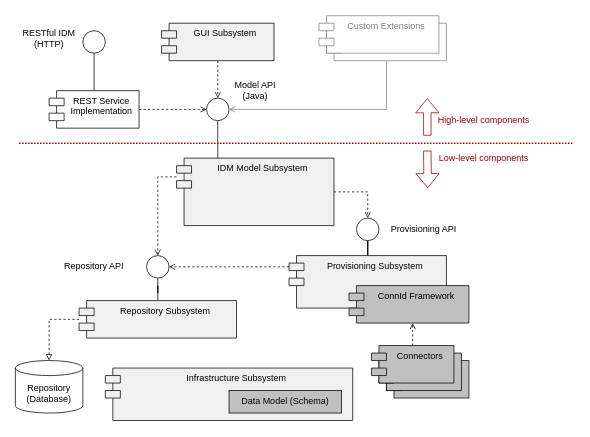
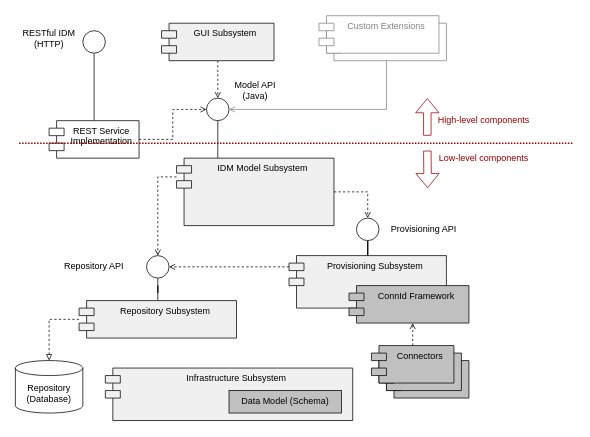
  <mxCell id="0" />
  <mxCell id="1" parent="0" />
  <mxCell id="2" style="edgeStyle=orthogonalEdgeStyle;rounded=0;orthogonalLoop=1;jettySize=auto;html=1;endArrow=open;endFill=0;dashed=1;" edge="1" parent="1" source="3" target="8"><mxGeometry relative="1" as="geometry" /></mxCell>
  <mxCell id="3" value="GUI Subsystem" style="shape=module;align=left;spacingLeft=20;align=center;verticalAlign=top;fillColor=#f0f0f0;strokeColor=#000000;" vertex="1" parent="1"><mxGeometry x="215" y="30" width="150" height="50" as="geometry" /></mxCell>
  <mxCell id="4" style="edgeStyle=orthogonalEdgeStyle;rounded=0;orthogonalLoop=1;jettySize=auto;html=1;entryX=0.5;entryY=1;entryDx=0;entryDy=0;endArrow=none;endFill=0;" edge="1" parent="1" source="7" target="8"><mxGeometry relative="1" as="geometry"><Array as="points"><mxPoint x="290" y="180" /><mxPoint x="290" y="180" /></Array></mxGeometry></mxCell>
  <mxCell id="5" style="edgeStyle=orthogonalEdgeStyle;rounded=0;orthogonalLoop=1;jettySize=auto;html=1;dashed=1;endArrow=open;endFill=0;strokeColor=#000000;strokeWidth=1;" edge="1" parent="1" source="7" target="19"><mxGeometry relative="1" as="geometry"><Array as="points"><mxPoint x="490" y="255" /></Array></mxGeometry></mxCell>
  <mxCell id="6" style="edgeStyle=orthogonalEdgeStyle;rounded=0;orthogonalLoop=1;jettySize=auto;html=1;dashed=1;endArrow=open;endFill=0;strokeColor=#000000;strokeWidth=1;" edge="1" parent="1" source="7" target="29"><mxGeometry relative="1" as="geometry"><Array as="points"><mxPoint x="210" y="235" /></Array></mxGeometry></mxCell>
  <mxCell id="7" value="IDM Model Subsystem" style="shape=module;align=left;spacingLeft=20;align=center;verticalAlign=top;fillColor=#f0f0f0;strokeColor=#000000;" vertex="1" parent="1"><mxGeometry x="235" y="210" width="210" height="90" as="geometry" /></mxCell>
  <mxCell id="8" value="" style="ellipse;whiteSpace=wrap;html=1;aspect=fixed;" vertex="1" parent="1"><mxGeometry x="275" y="130" width="30" height="30" as="geometry" /></mxCell>
  <mxCell id="9" value="Model API&lt;br&gt;(Java)" style="text;html=1;strokeColor=none;fillColor=none;align=center;verticalAlign=middle;whiteSpace=wrap;rounded=0;" vertex="1" parent="1"><mxGeometry x="300" y="110" width="80" height="20" as="geometry" /></mxCell>
  <mxCell id="10" style="edgeStyle=orthogonalEdgeStyle;rounded=0;orthogonalLoop=1;jettySize=auto;html=1;dashed=1;endArrow=open;endFill=0;" edge="1" parent="1" source="12" target="8"><mxGeometry relative="1" as="geometry" /></mxCell>
  <mxCell id="11" style="edgeStyle=orthogonalEdgeStyle;rounded=0;orthogonalLoop=1;jettySize=auto;html=1;entryX=0.5;entryY=1;entryDx=0;entryDy=0;endArrow=none;endFill=0;" edge="1" parent="1" source="12" target="13"><mxGeometry relative="1" as="geometry" /></mxCell>
- <mxCell id="12" value="REST Service&#10;Implementation" style="shape=module;align=left;spacingLeft=20;align=center;verticalAlign=top;" vertex="1" parent="1"><mxGeometry x="65" y="120" width="120" height="50" as="geometry" /></mxCell>
+ <mxCell id="12" value="REST Service&#10;Implementation" style="shape=module;align=left;spacingLeft=20;align=center;verticalAlign=top;" vertex="1" parent="1"><mxGeometry x="65" y="160" width="120" height="50" as="geometry" /></mxCell>
  <mxCell id="13" value="" style="ellipse;whiteSpace=wrap;html=1;aspect=fixed;" vertex="1" parent="1"><mxGeometry x="110" y="40" width="30" height="30" as="geometry" /></mxCell>
  <mxCell id="14" value="RESTful IDM&lt;br&gt;(HTTP)" style="text;html=1;strokeColor=none;fillColor=none;align=center;verticalAlign=middle;whiteSpace=wrap;rounded=0;" vertex="1" parent="1"><mxGeometry x="25" y="40" width="80" height="20" as="geometry" /></mxCell>
  <mxCell id="15" value="" style="endArrow=none;html=1;strokeWidth=2;dashed=1;dashPattern=1 1;strokeColor=#990000;" edge="1" parent="1"><mxGeometry width="50" height="50" relative="1" as="geometry"><mxPoint x="25" y="190" as="sourcePoint" /><mxPoint x="765" y="190" as="targetPoint" /><Array as="points"><mxPoint x="395" y="190" /></Array></mxGeometry></mxCell>
  <mxCell id="16" style="edgeStyle=orthogonalEdgeStyle;rounded=0;orthogonalLoop=1;jettySize=auto;html=1;entryX=0.5;entryY=1;entryDx=0;entryDy=0;endArrow=none;endFill=0;strokeWidth=1;" edge="1" parent="1" source="18" target="19"><mxGeometry relative="1" as="geometry" /></mxCell>
  <mxCell id="17" style="edgeStyle=orthogonalEdgeStyle;rounded=0;orthogonalLoop=1;jettySize=auto;html=1;dashed=1;endArrow=open;endFill=0;strokeColor=#000000;strokeWidth=1;" edge="1" parent="1" source="18" target="29"><mxGeometry relative="1" as="geometry"><Array as="points"><mxPoint x="355" y="355" /><mxPoint x="355" y="355" /></Array></mxGeometry></mxCell>
  <mxCell id="18" value="Provisioning Subsystem" style="shape=module;align=left;spacingLeft=20;align=center;verticalAlign=top;fillColor=#f0f0f0;strokeColor=#000000;" vertex="1" parent="1"><mxGeometry x="385" y="340" width="210" height="70" as="geometry" /></mxCell>
  <mxCell id="19" value="" style="ellipse;whiteSpace=wrap;html=1;aspect=fixed;" vertex="1" parent="1"><mxGeometry x="475" y="290" width="30" height="30" as="geometry" /></mxCell>
  <mxCell id="20" value="Provisioning API" style="text;html=1;strokeColor=none;fillColor=none;align=center;verticalAlign=middle;whiteSpace=wrap;rounded=0;" vertex="1" parent="1"><mxGeometry x="515" y="295" width="100" height="20" as="geometry" /></mxCell>
  <mxCell id="21" value="ConnId Framework" style="shape=module;align=left;spacingLeft=20;align=center;verticalAlign=top;fillColor=#c0c0c0;strokeColor=#000000;" vertex="1" parent="1"><mxGeometry x="465" y="380" width="160" height="50" as="geometry" /></mxCell>
  <mxCell id="22" value="Connectors" style="shape=module;align=left;spacingLeft=20;align=center;verticalAlign=top;fillColor=#c0c0c0;strokeColor=#000000;" vertex="1" parent="1"><mxGeometry x="515" y="480" width="110" height="50" as="geometry" /></mxCell>
  <mxCell id="23" value="Connectors" style="shape=module;align=left;spacingLeft=20;align=center;verticalAlign=top;fillColor=#c0c0c0;strokeColor=#000000;" vertex="1" parent="1"><mxGeometry x="505" y="470" width="110" height="50" as="geometry" /></mxCell>
  <mxCell id="24" style="edgeStyle=orthogonalEdgeStyle;rounded=0;orthogonalLoop=1;jettySize=auto;html=1;endArrow=open;endFill=0;strokeColor=#000000;strokeWidth=1;dashed=1;" edge="1" parent="1" source="25" target="21"><mxGeometry relative="1" as="geometry"><Array as="points"><mxPoint x="545" y="470" /></Array></mxGeometry></mxCell>
  <mxCell id="25" value="Connectors" style="shape=module;align=left;spacingLeft=20;align=center;verticalAlign=top;fillColor=#c0c0c0;strokeColor=#000000;" vertex="1" parent="1"><mxGeometry x="495" y="460" width="110" height="50" as="geometry" /></mxCell>
  <mxCell id="26" style="edgeStyle=orthogonalEdgeStyle;rounded=0;orthogonalLoop=1;jettySize=auto;html=1;endArrow=none;endFill=0;strokeColor=#000000;strokeWidth=1;" edge="1" parent="1" source="28" target="29"><mxGeometry relative="1" as="geometry" /></mxCell>
  <mxCell id="27" style="edgeStyle=orthogonalEdgeStyle;rounded=0;orthogonalLoop=1;jettySize=auto;html=1;endArrow=block;endFill=0;strokeColor=#000000;strokeWidth=1;dashed=1;" edge="1" parent="1" source="28" target="31"><mxGeometry relative="1" as="geometry"><Array as="points"><mxPoint x="65" y="425" /></Array></mxGeometry></mxCell>
  <mxCell id="28" value="Repository Subsystem" style="shape=module;align=left;spacingLeft=20;align=center;verticalAlign=top;fillColor=#f0f0f0;strokeColor=#000000;" vertex="1" parent="1"><mxGeometry x="105" y="400" width="210" height="50" as="geometry" /></mxCell>
  <mxCell id="29" value="" style="ellipse;whiteSpace=wrap;html=1;aspect=fixed;" vertex="1" parent="1"><mxGeometry x="195" y="340" width="30" height="30" as="geometry" /></mxCell>
  <mxCell id="30" value="Repository API" style="text;html=1;strokeColor=none;fillColor=none;align=center;verticalAlign=middle;whiteSpace=wrap;rounded=0;" vertex="1" parent="1"><mxGeometry x="75" y="345" width="100" height="20" as="geometry" /></mxCell>
  <mxCell id="31" value="Repository&lt;br&gt;(Database)" style="shape=cylinder3;whiteSpace=wrap;html=1;boundedLbl=1;backgroundOutline=1;size=10;" vertex="1" parent="1"><mxGeometry x="20" y="480" width="90" height="70" as="geometry" /></mxCell>
  <mxCell id="32" value="Infrastructure Subsystem" style="shape=module;align=left;spacingLeft=20;align=center;verticalAlign=top;fillColor=#f0f0f0;strokeColor=#000000;" vertex="1" parent="1"><mxGeometry x="140" y="490" width="330" height="70" as="geometry" /></mxCell>
  <mxCell id="33" value="Data Model (Schema)" style="rounded=0;whiteSpace=wrap;html=1;fillColor=#c0c0c0;strokeColor=#000000;" vertex="1" parent="1"><mxGeometry x="305" y="520" width="150" height="30" as="geometry" /></mxCell>
  <mxCell id="34" value="" style="shape=flexArrow;endArrow=classic;html=1;strokeWidth=1;strokeColor=#990000;" edge="1" parent="1"><mxGeometry width="50" height="50" relative="1" as="geometry"><mxPoint x="569.5" y="180" as="sourcePoint" /><mxPoint x="569.5" y="130" as="targetPoint" /></mxGeometry></mxCell>
  <mxCell id="35" value="" style="shape=flexArrow;endArrow=classic;html=1;strokeWidth=1;strokeColor=#990000;" edge="1" parent="1"><mxGeometry width="50" height="50" relative="1" as="geometry"><mxPoint x="569.5" y="200" as="sourcePoint" /><mxPoint x="570" y="250" as="targetPoint" /></mxGeometry></mxCell>
  <mxCell id="36" value="High-level components" style="text;html=1;strokeColor=none;fillColor=none;align=center;verticalAlign=middle;whiteSpace=wrap;rounded=0;fontColor=#990000;" vertex="1" parent="1"><mxGeometry x="575" y="150" width="140" height="20" as="geometry" /></mxCell>
  <mxCell id="37" value="Low-level components" style="text;html=1;strokeColor=none;fillColor=none;align=center;verticalAlign=middle;whiteSpace=wrap;rounded=0;fontColor=#990000;" vertex="1" parent="1"><mxGeometry x="575" y="200" width="140" height="20" as="geometry" /></mxCell>
  <mxCell id="38" style="edgeStyle=orthogonalEdgeStyle;rounded=0;orthogonalLoop=1;jettySize=auto;html=1;entryX=1;entryY=0.5;entryDx=0;entryDy=0;endArrow=open;endFill=0;strokeWidth=1;fontColor=#828282;strokeColor=#828282;" edge="1" parent="1" source="39" target="8"><mxGeometry relative="1" as="geometry"><Array as="points"><mxPoint x="515" y="145" /></Array></mxGeometry></mxCell>
  <mxCell id="39" value="Custom Extensions" style="shape=module;align=left;spacingLeft=20;align=center;verticalAlign=top;fontColor=#828282;strokeColor=#828282;" vertex="1" parent="1"><mxGeometry x="435" y="30" width="160" height="50" as="geometry" /></mxCell>
  <mxCell id="40" value="Custom Extensions" style="shape=module;align=left;spacingLeft=20;align=center;verticalAlign=top;fontColor=#828282;strokeColor=#828282;" vertex="1" parent="1"><mxGeometry x="425" y="20" width="160" height="50" as="geometry" /></mxCell>
